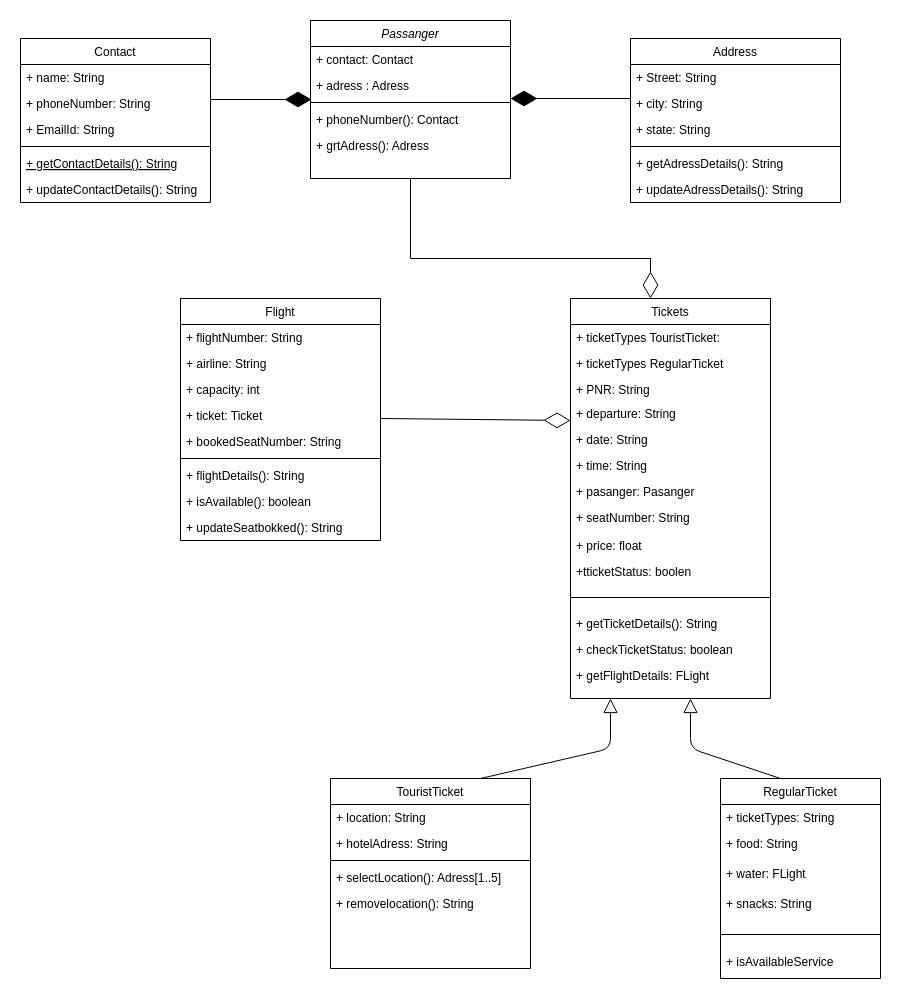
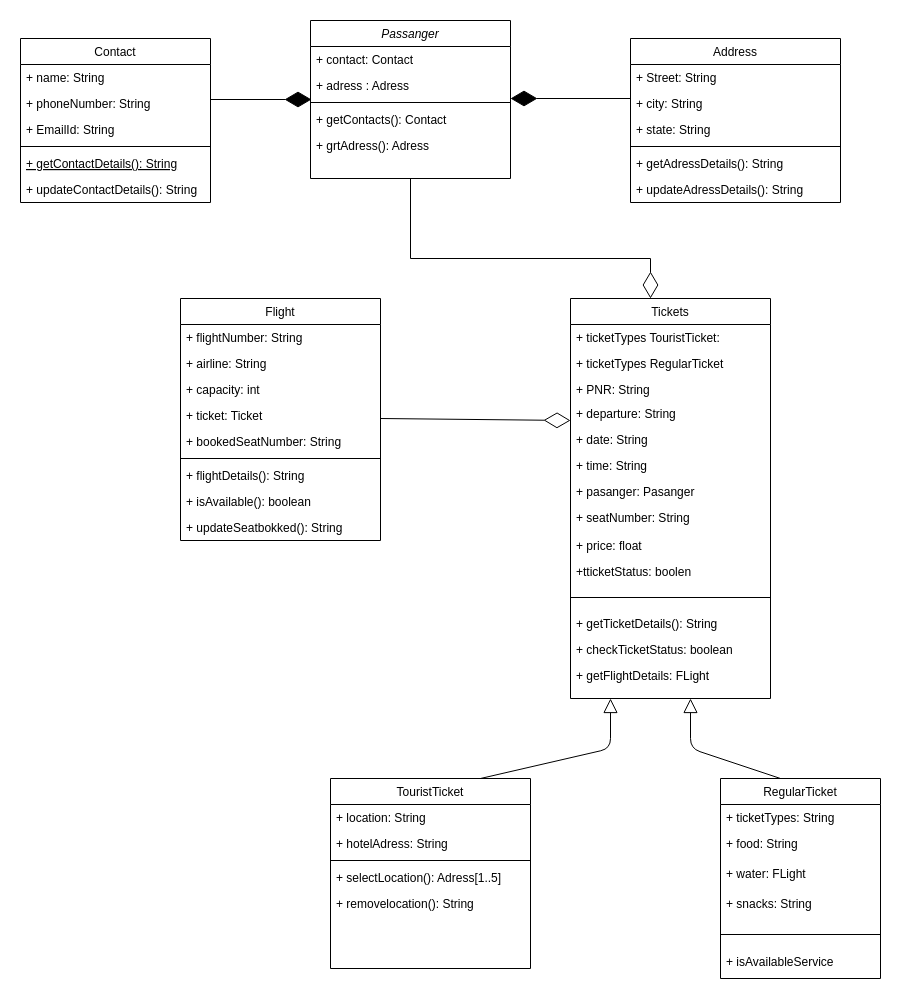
  <mxCell id="0" />
  <mxCell id="1" parent="0" />
  <mxCell id="2" value="Passanger" style="swimlane;fontStyle=2;align=center;verticalAlign=top;childLayout=stackLayout;horizontal=1;startSize=26;horizontalStack=0;resizeParent=1;resizeLast=0;collapsible=1;marginBottom=0;rounded=0;shadow=0;strokeWidth=1;" parent="1" vertex="1"><mxGeometry x="310" y="20" width="200" height="158" as="geometry"><mxRectangle x="230" y="140" width="160" height="26" as="alternateBounds" /></mxGeometry></mxCell>
  <mxCell id="3" value="+ contact: Contact" style="text;align=left;verticalAlign=top;spacingLeft=4;spacingRight=4;overflow=hidden;rotatable=0;points=[[0,0.5],[1,0.5]];portConstraint=eastwest;" parent="2" vertex="1"><mxGeometry y="26" width="200" height="26" as="geometry" /></mxCell>
  <mxCell id="4" value="+ adress : Adress" style="text;align=left;verticalAlign=top;spacingLeft=4;spacingRight=4;overflow=hidden;rotatable=0;points=[[0,0.5],[1,0.5]];portConstraint=eastwest;rounded=0;shadow=0;html=0;" parent="2" vertex="1"><mxGeometry y="52" width="200" height="26" as="geometry" /></mxCell>
  <mxCell id="5" value="" style="line;html=1;strokeWidth=1;align=left;verticalAlign=middle;spacingTop=-1;spacingLeft=3;spacingRight=3;rotatable=0;labelPosition=right;points=[];portConstraint=eastwest;" parent="2" vertex="1"><mxGeometry y="78" width="200" height="8" as="geometry" /></mxCell>
- <mxCell id="6" value="+ phoneNumber(): Contact" style="text;align=left;verticalAlign=top;spacingLeft=4;spacingRight=4;overflow=hidden;rotatable=0;points=[[0,0.5],[1,0.5]];portConstraint=eastwest;" parent="2" vertex="1"><mxGeometry y="86" width="200" height="26" as="geometry" /></mxCell>
+ <mxCell id="6" value="+ getContacts(): Contact" style="text;align=left;verticalAlign=top;spacingLeft=4;spacingRight=4;overflow=hidden;rotatable=0;points=[[0,0.5],[1,0.5]];portConstraint=eastwest;" parent="2" vertex="1"><mxGeometry y="86" width="200" height="26" as="geometry" /></mxCell>
  <mxCell id="7" value="+ grtAdress(): Adress" style="text;align=left;verticalAlign=top;spacingLeft=4;spacingRight=4;overflow=hidden;rotatable=0;points=[[0,0.5],[1,0.5]];portConstraint=eastwest;" parent="2" vertex="1"><mxGeometry y="112" width="200" height="26" as="geometry" /></mxCell>
  <mxCell id="8" value="Contact" style="swimlane;fontStyle=0;align=center;verticalAlign=top;childLayout=stackLayout;horizontal=1;startSize=26;horizontalStack=0;resizeParent=1;resizeLast=0;collapsible=1;marginBottom=0;rounded=0;shadow=0;strokeWidth=1;" parent="1" vertex="1"><mxGeometry x="20" y="38" width="190" height="164" as="geometry"><mxRectangle x="130" y="380" width="160" height="26" as="alternateBounds" /></mxGeometry></mxCell>
  <mxCell id="9" value="+ name: String" style="text;align=left;verticalAlign=top;spacingLeft=4;spacingRight=4;overflow=hidden;rotatable=0;points=[[0,0.5],[1,0.5]];portConstraint=eastwest;" parent="8" vertex="1"><mxGeometry y="26" width="190" height="26" as="geometry" /></mxCell>
  <mxCell id="10" value="+ phoneNumber: String" style="text;align=left;verticalAlign=top;spacingLeft=4;spacingRight=4;overflow=hidden;rotatable=0;points=[[0,0.5],[1,0.5]];portConstraint=eastwest;rounded=0;shadow=0;html=0;" parent="8" vertex="1"><mxGeometry y="52" width="190" height="26" as="geometry" /></mxCell>
  <mxCell id="11" value="+ EmailId: String" style="text;align=left;verticalAlign=top;spacingLeft=4;spacingRight=4;overflow=hidden;rotatable=0;points=[[0,0.5],[1,0.5]];portConstraint=eastwest;rounded=0;shadow=0;html=0;" parent="8" vertex="1"><mxGeometry y="78" width="190" height="26" as="geometry" /></mxCell>
  <mxCell id="12" value="" style="line;html=1;strokeWidth=1;align=left;verticalAlign=middle;spacingTop=-1;spacingLeft=3;spacingRight=3;rotatable=0;labelPosition=right;points=[];portConstraint=eastwest;" parent="8" vertex="1"><mxGeometry y="104" width="190" height="8" as="geometry" /></mxCell>
  <mxCell id="13" value="+ getContactDetails(): String" style="text;align=left;verticalAlign=top;spacingLeft=4;spacingRight=4;overflow=hidden;rotatable=0;points=[[0,0.5],[1,0.5]];portConstraint=eastwest;fontStyle=4" parent="8" vertex="1"><mxGeometry y="112" width="190" height="26" as="geometry" /></mxCell>
  <mxCell id="14" value="+ updateContactDetails(): String" style="text;align=left;verticalAlign=top;spacingLeft=4;spacingRight=4;overflow=hidden;rotatable=0;points=[[0,0.5],[1,0.5]];portConstraint=eastwest;" parent="8" vertex="1"><mxGeometry y="138" width="190" height="26" as="geometry" /></mxCell>
  <mxCell id="15" value="Tickets" style="swimlane;fontStyle=0;align=center;verticalAlign=top;childLayout=stackLayout;horizontal=1;startSize=26;horizontalStack=0;resizeParent=1;resizeLast=0;collapsible=1;marginBottom=0;rounded=0;shadow=0;strokeWidth=1;" parent="1" vertex="1"><mxGeometry x="570" y="298" width="200" height="400" as="geometry"><mxRectangle x="340" y="380" width="170" height="26" as="alternateBounds" /></mxGeometry></mxCell>
  <mxCell id="16" value="+ ticketTypes TouristTicket: " style="text;align=left;verticalAlign=top;spacingLeft=4;spacingRight=4;overflow=hidden;rotatable=0;points=[[0,0.5],[1,0.5]];portConstraint=eastwest;" parent="15" vertex="1"><mxGeometry y="26" width="200" height="26" as="geometry" /></mxCell>
  <mxCell id="17" value="+ ticketTypes RegularTicket " style="text;align=left;verticalAlign=top;spacingLeft=4;spacingRight=4;overflow=hidden;rotatable=0;points=[[0,0.5],[1,0.5]];portConstraint=eastwest;" parent="15" vertex="1"><mxGeometry y="52" width="200" height="26" as="geometry" /></mxCell>
  <mxCell id="18" value="+ PNR: String" style="text;align=left;verticalAlign=top;spacingLeft=4;spacingRight=4;overflow=hidden;rotatable=0;points=[[0,0.5],[1,0.5]];portConstraint=eastwest;" parent="15" vertex="1"><mxGeometry y="78" width="200" height="24" as="geometry" /></mxCell>
  <mxCell id="19" value="+ departure: String" style="text;align=left;verticalAlign=top;spacingLeft=4;spacingRight=4;overflow=hidden;rotatable=0;points=[[0,0.5],[1,0.5]];portConstraint=eastwest;" parent="15" vertex="1"><mxGeometry y="102" width="200" height="26" as="geometry" /></mxCell>
  <mxCell id="20" value="+ date: String" style="text;align=left;verticalAlign=top;spacingLeft=4;spacingRight=4;overflow=hidden;rotatable=0;points=[[0,0.5],[1,0.5]];portConstraint=eastwest;" parent="15" vertex="1"><mxGeometry y="128" width="200" height="26" as="geometry" /></mxCell>
  <mxCell id="21" value="+ time: String" style="text;align=left;verticalAlign=top;spacingLeft=4;spacingRight=4;overflow=hidden;rotatable=0;points=[[0,0.5],[1,0.5]];portConstraint=eastwest;" parent="15" vertex="1"><mxGeometry y="154" width="200" height="26" as="geometry" /></mxCell>
  <mxCell id="22" value="+ pasanger: Pasanger" style="text;align=left;verticalAlign=top;spacingLeft=4;spacingRight=4;overflow=hidden;rotatable=0;points=[[0,0.5],[1,0.5]];portConstraint=eastwest;" parent="15" vertex="1"><mxGeometry y="180" width="200" height="26" as="geometry" /></mxCell>
  <mxCell id="23" value="+ seatNumber: String" style="text;align=left;verticalAlign=top;spacingLeft=4;spacingRight=4;overflow=hidden;rotatable=0;points=[[0,0.5],[1,0.5]];portConstraint=eastwest;" parent="15" vertex="1"><mxGeometry y="206" width="200" height="28" as="geometry" /></mxCell>
  <mxCell id="24" value="+ price: float" style="text;align=left;verticalAlign=top;spacingLeft=4;spacingRight=4;overflow=hidden;rotatable=0;points=[[0,0.5],[1,0.5]];portConstraint=eastwest;" parent="15" vertex="1"><mxGeometry y="234" width="200" height="26" as="geometry" /></mxCell>
  <mxCell id="25" value="+tticketStatus: boolen" style="text;align=left;verticalAlign=top;spacingLeft=4;spacingRight=4;overflow=hidden;rotatable=0;points=[[0,0.5],[1,0.5]];portConstraint=eastwest;" parent="15" vertex="1"><mxGeometry y="260" width="200" height="26" as="geometry" /></mxCell>
  <mxCell id="26" value="" style="line;html=1;strokeWidth=1;align=left;verticalAlign=middle;spacingTop=-1;spacingLeft=3;spacingRight=3;rotatable=0;labelPosition=right;points=[];portConstraint=eastwest;" parent="15" vertex="1"><mxGeometry y="286" width="200" height="26" as="geometry" /></mxCell>
  <mxCell id="27" value="+ getTicketDetails(): String" style="text;align=left;verticalAlign=top;spacingLeft=4;spacingRight=4;overflow=hidden;rotatable=0;points=[[0,0.5],[1,0.5]];portConstraint=eastwest;" parent="15" vertex="1"><mxGeometry y="312" width="200" height="26" as="geometry" /></mxCell>
  <mxCell id="28" value="+ checkTicketStatus: boolean" style="text;align=left;verticalAlign=top;spacingLeft=4;spacingRight=4;overflow=hidden;rotatable=0;points=[[0,0.5],[1,0.5]];portConstraint=eastwest;" parent="15" vertex="1"><mxGeometry y="338" width="200" height="26" as="geometry" /></mxCell>
  <mxCell id="29" value="+ getFlightDetails: FLight" style="text;align=left;verticalAlign=top;spacingLeft=4;spacingRight=4;overflow=hidden;rotatable=0;points=[[0,0.5],[1,0.5]];portConstraint=eastwest;" parent="15" vertex="1"><mxGeometry y="364" width="200" height="26" as="geometry" /></mxCell>
  <mxCell id="30" value="Address" style="swimlane;fontStyle=0;align=center;verticalAlign=top;childLayout=stackLayout;horizontal=1;startSize=26;horizontalStack=0;resizeParent=1;resizeLast=0;collapsible=1;marginBottom=0;rounded=0;shadow=0;strokeWidth=1;fillColor=none;" parent="1" vertex="1"><mxGeometry x="630" y="38" width="210" height="164" as="geometry"><mxRectangle x="550" y="140" width="160" height="26" as="alternateBounds" /></mxGeometry></mxCell>
  <mxCell id="31" value="+ Street: String" style="text;align=left;verticalAlign=top;spacingLeft=4;spacingRight=4;overflow=hidden;rotatable=0;points=[[0,0.5],[1,0.5]];portConstraint=eastwest;" parent="30" vertex="1"><mxGeometry y="26" width="210" height="26" as="geometry" /></mxCell>
  <mxCell id="32" value="+ city: String" style="text;align=left;verticalAlign=top;spacingLeft=4;spacingRight=4;overflow=hidden;rotatable=0;points=[[0,0.5],[1,0.5]];portConstraint=eastwest;rounded=0;shadow=0;html=0;" parent="30" vertex="1"><mxGeometry y="52" width="210" height="26" as="geometry" /></mxCell>
  <mxCell id="33" value="+ state: String" style="text;align=left;verticalAlign=top;spacingLeft=4;spacingRight=4;overflow=hidden;rotatable=0;points=[[0,0.5],[1,0.5]];portConstraint=eastwest;rounded=0;shadow=0;html=0;" parent="30" vertex="1"><mxGeometry y="78" width="210" height="26" as="geometry" /></mxCell>
  <mxCell id="34" value="" style="line;html=1;strokeWidth=1;align=left;verticalAlign=middle;spacingTop=-1;spacingLeft=3;spacingRight=3;rotatable=0;labelPosition=right;points=[];portConstraint=eastwest;" parent="30" vertex="1"><mxGeometry y="104" width="210" height="8" as="geometry" /></mxCell>
  <mxCell id="35" value="+ getAdressDetails(): String" style="text;align=left;verticalAlign=top;spacingLeft=4;spacingRight=4;overflow=hidden;rotatable=0;points=[[0,0.5],[1,0.5]];portConstraint=eastwest;" parent="30" vertex="1"><mxGeometry y="112" width="210" height="26" as="geometry" /></mxCell>
  <mxCell id="36" value="+ updateAdressDetails(): String" style="text;align=left;verticalAlign=top;spacingLeft=4;spacingRight=4;overflow=hidden;rotatable=0;points=[[0,0.5],[1,0.5]];portConstraint=eastwest;" parent="30" vertex="1"><mxGeometry y="138" width="210" height="26" as="geometry" /></mxCell>
  <mxCell id="37" value="RegularTicket" style="swimlane;fontStyle=0;align=center;verticalAlign=top;childLayout=stackLayout;horizontal=1;startSize=26;horizontalStack=0;resizeParent=1;resizeLast=0;collapsible=1;marginBottom=0;rounded=0;shadow=0;strokeWidth=1;" parent="1" vertex="1"><mxGeometry x="720" y="778" width="160" height="200" as="geometry"><mxRectangle x="340" y="380" width="170" height="26" as="alternateBounds" /></mxGeometry></mxCell>
  <mxCell id="38" value="+ ticketTypes: String" style="text;align=left;verticalAlign=top;spacingLeft=4;spacingRight=4;overflow=hidden;rotatable=0;points=[[0,0.5],[1,0.5]];portConstraint=eastwest;" parent="37" vertex="1"><mxGeometry y="26" width="160" height="26" as="geometry" /></mxCell>
  <mxCell id="39" value="+ food: String" style="text;align=left;verticalAlign=top;spacingLeft=4;spacingRight=4;overflow=hidden;rotatable=0;points=[[0,0.5],[1,0.5]];portConstraint=eastwest;" parent="37" vertex="1"><mxGeometry y="52" width="160" height="30" as="geometry" /></mxCell>
  <mxCell id="40" value="+ water: FLight" style="text;align=left;verticalAlign=top;spacingLeft=4;spacingRight=4;overflow=hidden;rotatable=0;points=[[0,0.5],[1,0.5]];portConstraint=eastwest;" parent="37" vertex="1"><mxGeometry y="82" width="160" height="30" as="geometry" /></mxCell>
  <mxCell id="41" value="+ snacks: String" style="text;align=left;verticalAlign=top;spacingLeft=4;spacingRight=4;overflow=hidden;rotatable=0;points=[[0,0.5],[1,0.5]];portConstraint=eastwest;" parent="37" vertex="1"><mxGeometry y="112" width="160" height="30" as="geometry" /></mxCell>
  <mxCell id="42" value="" style="line;html=1;strokeWidth=1;align=left;verticalAlign=middle;spacingTop=-1;spacingLeft=3;spacingRight=3;rotatable=0;labelPosition=right;points=[];portConstraint=eastwest;" parent="37" vertex="1"><mxGeometry y="142" width="160" height="28" as="geometry" /></mxCell>
  <mxCell id="43" value="+ isAvailableService" style="text;align=left;verticalAlign=top;spacingLeft=4;spacingRight=4;overflow=hidden;rotatable=0;points=[[0,0.5],[1,0.5]];portConstraint=eastwest;" parent="37" vertex="1"><mxGeometry y="170" width="160" height="20" as="geometry" /></mxCell>
  <mxCell id="44" value="Flight" style="swimlane;fontStyle=0;align=center;verticalAlign=top;childLayout=stackLayout;horizontal=1;startSize=26;horizontalStack=0;resizeParent=1;resizeLast=0;collapsible=1;marginBottom=0;rounded=0;shadow=0;strokeWidth=1;" parent="1" vertex="1"><mxGeometry x="180" y="298" width="200" height="242" as="geometry"><mxRectangle x="340" y="380" width="170" height="26" as="alternateBounds" /></mxGeometry></mxCell>
  <mxCell id="45" value="+ flightNumber: String" style="text;align=left;verticalAlign=top;spacingLeft=4;spacingRight=4;overflow=hidden;rotatable=0;points=[[0,0.5],[1,0.5]];portConstraint=eastwest;" parent="44" vertex="1"><mxGeometry y="26" width="200" height="26" as="geometry" /></mxCell>
  <mxCell id="46" value="+ airline: String" style="text;align=left;verticalAlign=top;spacingLeft=4;spacingRight=4;overflow=hidden;rotatable=0;points=[[0,0.5],[1,0.5]];portConstraint=eastwest;" parent="44" vertex="1"><mxGeometry y="52" width="200" height="26" as="geometry" /></mxCell>
  <mxCell id="47" value="+ capacity: int" style="text;align=left;verticalAlign=top;spacingLeft=4;spacingRight=4;overflow=hidden;rotatable=0;points=[[0,0.5],[1,0.5]];portConstraint=eastwest;" parent="44" vertex="1"><mxGeometry y="78" width="200" height="26" as="geometry" /></mxCell>
  <mxCell id="48" value="+ ticket: Ticket" style="text;align=left;verticalAlign=top;spacingLeft=4;spacingRight=4;overflow=hidden;rotatable=0;points=[[0,0.5],[1,0.5]];portConstraint=eastwest;" parent="44" vertex="1"><mxGeometry y="104" width="200" height="26" as="geometry" /></mxCell>
  <mxCell id="49" value="+ bookedSeatNumber: String" style="text;align=left;verticalAlign=top;spacingLeft=4;spacingRight=4;overflow=hidden;rotatable=0;points=[[0,0.5],[1,0.5]];portConstraint=eastwest;" parent="44" vertex="1"><mxGeometry y="130" width="200" height="26" as="geometry" /></mxCell>
  <mxCell id="50" value="" style="line;html=1;strokeWidth=1;align=left;verticalAlign=middle;spacingTop=-1;spacingLeft=3;spacingRight=3;rotatable=0;labelPosition=right;points=[];portConstraint=eastwest;" parent="44" vertex="1"><mxGeometry y="156" width="200" height="8" as="geometry" /></mxCell>
  <mxCell id="51" value="+ flightDetails(): String" style="text;align=left;verticalAlign=top;spacingLeft=4;spacingRight=4;overflow=hidden;rotatable=0;points=[[0,0.5],[1,0.5]];portConstraint=eastwest;" parent="44" vertex="1"><mxGeometry y="164" width="200" height="26" as="geometry" /></mxCell>
  <mxCell id="52" value="+ isAvailable(): boolean" style="text;align=left;verticalAlign=top;spacingLeft=4;spacingRight=4;overflow=hidden;rotatable=0;points=[[0,0.5],[1,0.5]];portConstraint=eastwest;" parent="44" vertex="1"><mxGeometry y="190" width="200" height="26" as="geometry" /></mxCell>
  <mxCell id="53" value="+ updateSeatbokked(): String" style="text;align=left;verticalAlign=top;spacingLeft=4;spacingRight=4;overflow=hidden;rotatable=0;points=[[0,0.5],[1,0.5]];portConstraint=eastwest;" parent="44" vertex="1"><mxGeometry y="216" width="200" height="22" as="geometry" /></mxCell>
  <mxCell id="54" value="" style="endArrow=diamondThin;endFill=1;endSize=24;html=1;rounded=0;entryX=0.005;entryY=-0.269;entryDx=0;entryDy=0;entryPerimeter=0;" parent="1" target="6" edge="1"><mxGeometry width="160" relative="1" as="geometry"><mxPoint x="210" y="99" as="sourcePoint" /><mxPoint x="540" y="158" as="targetPoint" /></mxGeometry></mxCell>
  <mxCell id="55" value="TouristTicket" style="swimlane;fontStyle=0;align=center;verticalAlign=top;childLayout=stackLayout;horizontal=1;startSize=26;horizontalStack=0;resizeParent=1;resizeLast=0;collapsible=1;marginBottom=0;rounded=0;shadow=0;strokeWidth=1;" parent="1" vertex="1"><mxGeometry x="330" y="778" width="200" height="190" as="geometry"><mxRectangle x="340" y="380" width="170" height="26" as="alternateBounds" /></mxGeometry></mxCell>
  <mxCell id="56" value="+ location: String" style="text;align=left;verticalAlign=top;spacingLeft=4;spacingRight=4;overflow=hidden;rotatable=0;points=[[0,0.5],[1,0.5]];portConstraint=eastwest;" parent="55" vertex="1"><mxGeometry y="26" width="200" height="26" as="geometry" /></mxCell>
  <mxCell id="57" value="+ hotelAdress: String" style="text;align=left;verticalAlign=top;spacingLeft=4;spacingRight=4;overflow=hidden;rotatable=0;points=[[0,0.5],[1,0.5]];portConstraint=eastwest;" parent="55" vertex="1"><mxGeometry y="52" width="200" height="26" as="geometry" /></mxCell>
  <mxCell id="58" value="" style="line;html=1;strokeWidth=1;align=left;verticalAlign=middle;spacingTop=-1;spacingLeft=3;spacingRight=3;rotatable=0;labelPosition=right;points=[];portConstraint=eastwest;" parent="55" vertex="1"><mxGeometry y="78" width="200" height="8" as="geometry" /></mxCell>
  <mxCell id="59" value="+ selectLocation(): Adress[1..5]" style="text;align=left;verticalAlign=top;spacingLeft=4;spacingRight=4;overflow=hidden;rotatable=0;points=[[0,0.5],[1,0.5]];portConstraint=eastwest;" parent="55" vertex="1"><mxGeometry y="86" width="200" height="26" as="geometry" /></mxCell>
  <mxCell id="60" value="+ removelocation(): String" style="text;align=left;verticalAlign=top;spacingLeft=4;spacingRight=4;overflow=hidden;rotatable=0;points=[[0,0.5],[1,0.5]];portConstraint=eastwest;" parent="55" vertex="1"><mxGeometry y="112" width="200" height="26" as="geometry" /></mxCell>
  <mxCell id="61" value="" style="endArrow=diamondThin;endFill=1;endSize=24;html=1;rounded=0;" parent="1" edge="1"><mxGeometry width="160" relative="1" as="geometry"><mxPoint x="630" y="98" as="sourcePoint" /><mxPoint x="510" y="98" as="targetPoint" /></mxGeometry></mxCell>
  <mxCell id="62" value="" style="endArrow=diamondThin;endFill=0;endSize=24;html=1;rounded=0;exitX=0.5;exitY=1;exitDx=0;exitDy=0;" parent="1" source="2" edge="1"><mxGeometry width="160" relative="1" as="geometry"><mxPoint x="420" y="228" as="sourcePoint" /><mxPoint x="650" y="298" as="targetPoint" /><Array as="points"><mxPoint x="410" y="258" /><mxPoint x="650" y="258" /></Array></mxGeometry></mxCell>
  <mxCell id="63" value="" style="edgeStyle=none;html=1;endSize=12;endArrow=block;endFill=0;" edge="1" parent="1"><mxGeometry width="160" relative="1" as="geometry"><mxPoint x="780" y="778" as="sourcePoint" /><mxPoint x="690" y="698" as="targetPoint" /><Array as="points"><mxPoint x="690" y="748" /></Array></mxGeometry></mxCell>
  <mxCell id="64" value="" style="edgeStyle=none;html=1;endSize=12;endArrow=block;endFill=0;exitX=0.75;exitY=0;exitDx=0;exitDy=0;" edge="1" parent="1" source="55"><mxGeometry width="160" relative="1" as="geometry"><mxPoint x="340" y="718" as="sourcePoint" /><mxPoint x="610" y="698" as="targetPoint" /><Array as="points"><mxPoint x="610" y="748" /></Array></mxGeometry></mxCell>
  <mxCell id="65" value="" style="endArrow=diamondThin;endFill=0;endSize=24;html=1;rounded=0;entryX=0;entryY=0.769;entryDx=0;entryDy=0;entryPerimeter=0;" edge="1" parent="1" target="19"><mxGeometry width="160" relative="1" as="geometry"><mxPoint x="380" y="418" as="sourcePoint" /><mxPoint x="570" y="418" as="targetPoint" /></mxGeometry></mxCell>
